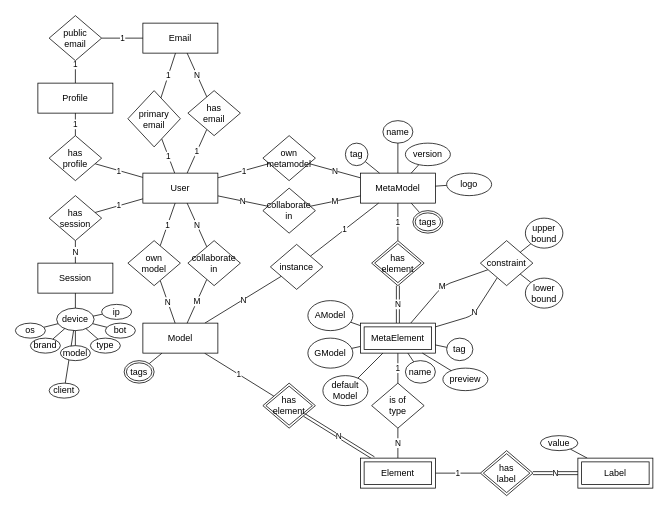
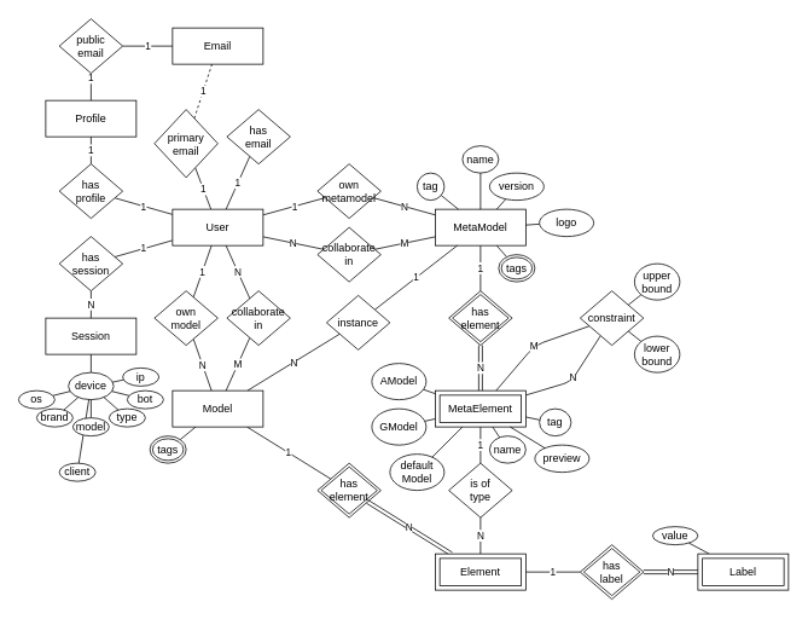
  <mxCell id="0" />
  <mxCell id="1" parent="0" />
  <mxCell id="2" value="1" style="edgeStyle=none;html=1;endArrow=none;endFill=0;" parent="1" source="8" target="16" edge="1"><mxGeometry relative="1" as="geometry"><Array as="points" /></mxGeometry></mxCell>
  <mxCell id="3" value="1" style="edgeStyle=none;html=1;endArrow=none;endFill=0;" parent="1" source="8" target="12" edge="1"><mxGeometry relative="1" as="geometry" /></mxCell>
  <mxCell id="4" value="1" style="edgeStyle=none;html=1;endArrow=none;endFill=0;" parent="1" source="8" target="18" edge="1"><mxGeometry relative="1" as="geometry" /></mxCell>
  <mxCell id="5" value="1" style="edgeStyle=none;html=1;endArrow=none;endFill=0;" parent="1" source="8" target="20" edge="1"><mxGeometry relative="1" as="geometry" /></mxCell>
  <mxCell id="6" value="1" style="edgeStyle=none;html=1;endArrow=none;endFill=0;" parent="1" source="8" target="40" edge="1"><mxGeometry relative="1" as="geometry" /></mxCell>
  <mxCell id="7" value="N" style="edgeStyle=none;html=1;endArrow=none;endFill=0;" parent="1" source="8" target="45" edge="1"><mxGeometry relative="1" as="geometry" /></mxCell>
  <mxCell id="8" value="User" style="whiteSpace=wrap;html=1;align=center;" parent="1" vertex="1"><mxGeometry x="190" y="230" width="100" height="40" as="geometry" /></mxCell>
  <mxCell id="9" value="Email" style="whiteSpace=wrap;html=1;align=center;" parent="1" vertex="1"><mxGeometry x="190" y="30" width="100" height="40" as="geometry" /></mxCell>
  <mxCell id="10" value="Session" style="whiteSpace=wrap;html=1;align=center;" parent="1" vertex="1"><mxGeometry x="50" y="350" width="100" height="40" as="geometry" /></mxCell>
- <mxCell id="11" value="1" style="edgeStyle=none;html=1;endArrow=none;endFill=0;" parent="1" source="12" target="9" edge="1"><mxGeometry relative="1" as="geometry" /></mxCell>
+ <mxCell id="11" value="1" style="edgeStyle=none;html=1;endArrow=none;endFill=0;dashed=1;" parent="1" source="12" target="9" edge="1"><mxGeometry relative="1" as="geometry" /></mxCell>
  <mxCell id="12" value="primary&lt;br&gt;email" style="shape=rhombus;perimeter=rhombusPerimeter;whiteSpace=wrap;html=1;align=center;" parent="1" vertex="1"><mxGeometry x="170" y="120" width="70" height="75" as="geometry" /></mxCell>
  <mxCell id="13" value="1" style="edgeStyle=none;html=1;endArrow=none;endFill=0;" parent="1" source="14" target="22" edge="1"><mxGeometry relative="1" as="geometry"><Array as="points"><mxPoint x="100" y="70" /></Array></mxGeometry></mxCell>
  <mxCell id="14" value="Profile" style="whiteSpace=wrap;html=1;align=center;" parent="1" vertex="1"><mxGeometry x="50" y="110" width="100" height="40" as="geometry" /></mxCell>
  <mxCell id="15" value="1" style="edgeStyle=none;html=1;endArrow=none;endFill=0;" parent="1" source="16" target="14" edge="1"><mxGeometry relative="1" as="geometry" /></mxCell>
  <mxCell id="16" value="has&lt;br&gt;profile" style="shape=rhombus;perimeter=rhombusPerimeter;whiteSpace=wrap;html=1;align=center;" parent="1" vertex="1"><mxGeometry x="65" y="180" width="70" height="60" as="geometry" /></mxCell>
- <mxCell id="17" value="N" style="edgeStyle=none;html=1;endArrow=none;endFill=0;" parent="1" source="18" target="9" edge="1"><mxGeometry relative="1" as="geometry" /></mxCell>
  <mxCell id="18" value="has&lt;br&gt;email" style="shape=rhombus;perimeter=rhombusPerimeter;whiteSpace=wrap;html=1;align=center;" parent="1" vertex="1"><mxGeometry x="250" y="120" width="70" height="60" as="geometry" /></mxCell>
  <mxCell id="19" value="N" style="edgeStyle=none;html=1;endArrow=none;endFill=0;" parent="1" source="20" target="10" edge="1"><mxGeometry relative="1" as="geometry" /></mxCell>
  <mxCell id="20" value="has&lt;br&gt;session" style="shape=rhombus;perimeter=rhombusPerimeter;whiteSpace=wrap;html=1;align=center;" parent="1" vertex="1"><mxGeometry x="65" y="260" width="70" height="60" as="geometry" /></mxCell>
  <mxCell id="21" value="1" style="edgeStyle=none;html=1;endArrow=none;endFill=0;" parent="1" source="22" target="9" edge="1"><mxGeometry relative="1" as="geometry"><Array as="points" /></mxGeometry></mxCell>
  <mxCell id="22" value="public&lt;br&gt;email" style="shape=rhombus;perimeter=rhombusPerimeter;whiteSpace=wrap;html=1;align=center;" parent="1" vertex="1"><mxGeometry x="65" y="20" width="70" height="60" as="geometry" /></mxCell>
  <mxCell id="23" style="edgeStyle=none;html=1;endArrow=none;endFill=0;" parent="1" source="24" target="10" edge="1"><mxGeometry relative="1" as="geometry" /></mxCell>
  <mxCell id="24" value="device" style="ellipse;whiteSpace=wrap;html=1;align=center;" parent="1" vertex="1"><mxGeometry x="75" y="410" width="50" height="30" as="geometry" /></mxCell>
  <mxCell id="25" style="edgeStyle=none;html=1;endArrow=none;endFill=0;" parent="1" source="26" target="24" edge="1"><mxGeometry relative="1" as="geometry" /></mxCell>
  <mxCell id="26" value="client" style="ellipse;whiteSpace=wrap;html=1;align=center;" parent="1" vertex="1"><mxGeometry x="65" y="510" width="40" height="20" as="geometry" /></mxCell>
  <mxCell id="27" style="edgeStyle=none;html=1;endArrow=none;endFill=0;" parent="1" source="28" target="24" edge="1"><mxGeometry relative="1" as="geometry" /></mxCell>
  <mxCell id="28" value="os&lt;span style=&quot;color: rgba(0, 0, 0, 0); font-family: monospace; font-size: 0px; text-align: start;&quot;&gt;%3CmxGraphModel%3E%3Croot%3E%3CmxCell%20id%3D%220%22%2F%3E%3CmxCell%20id%3D%221%22%20parent%3D%220%22%2F%3E%3CmxCell%20id%3D%222%22%20value%3D%22client%22%20style%3D%22ellipse%3BwhiteSpace%3Dwrap%3Bhtml%3D1%3Balign%3Dcenter%3B%22%20vertex%3D%221%22%20parent%3D%221%22%3E%3CmxGeometry%20x%3D%22-5%22%20y%3D%22415%22%20width%3D%2240%22%20height%3D%2220%22%20as%3D%22geometry%22%2F%3E%3C%2FmxCell%3E%3C%2Froot%3E%3C%2FmxGraphModel%3E&lt;/span&gt;" style="ellipse;whiteSpace=wrap;html=1;align=center;" parent="1" vertex="1"><mxGeometry x="20" y="430" width="40" height="20" as="geometry" /></mxCell>
  <mxCell id="29" style="edgeStyle=none;html=1;endArrow=none;endFill=0;" parent="1" source="30" target="24" edge="1"><mxGeometry relative="1" as="geometry" /></mxCell>
  <mxCell id="30" value="brand" style="ellipse;whiteSpace=wrap;html=1;align=center;" parent="1" vertex="1"><mxGeometry x="40" y="450" width="40" height="20" as="geometry" /></mxCell>
  <mxCell id="31" style="edgeStyle=none;html=1;endArrow=none;endFill=0;" parent="1" source="32" target="24" edge="1"><mxGeometry relative="1" as="geometry" /></mxCell>
  <mxCell id="32" value="model" style="ellipse;whiteSpace=wrap;html=1;align=center;" parent="1" vertex="1"><mxGeometry x="80" y="460" width="40" height="20" as="geometry" /></mxCell>
  <mxCell id="33" style="edgeStyle=none;html=1;endArrow=none;endFill=0;" parent="1" source="34" target="24" edge="1"><mxGeometry relative="1" as="geometry" /></mxCell>
  <mxCell id="34" value="type" style="ellipse;whiteSpace=wrap;html=1;align=center;" parent="1" vertex="1"><mxGeometry x="120" y="450" width="40" height="20" as="geometry" /></mxCell>
  <mxCell id="35" style="edgeStyle=none;html=1;endArrow=none;endFill=0;" parent="1" source="36" target="24" edge="1"><mxGeometry relative="1" as="geometry" /></mxCell>
  <mxCell id="36" value="bot" style="ellipse;whiteSpace=wrap;html=1;align=center;" parent="1" vertex="1"><mxGeometry x="140" y="430" width="40" height="20" as="geometry" /></mxCell>
  <mxCell id="37" style="edgeStyle=none;html=1;endArrow=none;endFill=0;" parent="1" source="38" target="24" edge="1"><mxGeometry relative="1" as="geometry" /></mxCell>
  <mxCell id="38" value="ip" style="ellipse;whiteSpace=wrap;html=1;align=center;" parent="1" vertex="1"><mxGeometry x="135" y="405" width="40" height="20" as="geometry" /></mxCell>
  <mxCell id="39" value="N" style="edgeStyle=none;html=1;endArrow=none;endFill=0;" parent="1" source="40" target="43" edge="1"><mxGeometry relative="1" as="geometry" /></mxCell>
  <mxCell id="40" value="own&lt;br&gt;metamodel" style="shape=rhombus;perimeter=rhombusPerimeter;whiteSpace=wrap;html=1;align=center;" parent="1" vertex="1"><mxGeometry x="350" y="180" width="70" height="60" as="geometry" /></mxCell>
  <mxCell id="41" value="1" style="edgeStyle=none;html=1;endArrow=none;endFill=0;" parent="1" source="43" target="79" edge="1"><mxGeometry relative="1" as="geometry"><mxPoint x="530" y="320" as="targetPoint" /></mxGeometry></mxCell>
  <mxCell id="42" style="edgeStyle=none;html=1;endArrow=none;endFill=0;" parent="1" source="43" target="77" edge="1"><mxGeometry relative="1" as="geometry" /></mxCell>
  <mxCell id="43" value="MetaModel" style="whiteSpace=wrap;html=1;align=center;" parent="1" vertex="1"><mxGeometry x="480" y="230" width="100" height="40" as="geometry" /></mxCell>
  <mxCell id="44" value="M" style="edgeStyle=none;html=1;endArrow=none;endFill=0;" parent="1" source="45" target="43" edge="1"><mxGeometry relative="1" as="geometry" /></mxCell>
  <mxCell id="45" value="collaborate&lt;br&gt;in" style="shape=rhombus;perimeter=rhombusPerimeter;whiteSpace=wrap;html=1;align=center;" parent="1" vertex="1"><mxGeometry x="350" y="250" width="70" height="60" as="geometry" /></mxCell>
  <mxCell id="46" value="N" style="edgeStyle=none;html=1;endArrow=none;endFill=0;" parent="1" source="49" target="70" edge="1"><mxGeometry relative="1" as="geometry" /></mxCell>
  <mxCell id="47" value="1" style="edgeStyle=none;html=1;endArrow=none;endFill=0;" parent="1" source="49" target="82" edge="1"><mxGeometry relative="1" as="geometry"><mxPoint x="364.7" y="527.4" as="targetPoint" /></mxGeometry></mxCell>
  <mxCell id="48" style="edgeStyle=none;html=1;endArrow=none;endFill=0;" parent="1" source="49" target="78" edge="1"><mxGeometry relative="1" as="geometry" /></mxCell>
  <mxCell id="49" value="Model" style="whiteSpace=wrap;html=1;align=center;" parent="1" vertex="1"><mxGeometry x="190" y="430" width="100" height="40" as="geometry" /></mxCell>
  <mxCell id="50" value="N" style="edgeStyle=none;html=1;endArrow=none;endFill=0;" parent="1" source="49" target="53" edge="1"><mxGeometry relative="1" as="geometry"><mxPoint x="233" y="430" as="sourcePoint" /></mxGeometry></mxCell>
  <mxCell id="51" value="M" style="edgeStyle=none;html=1;endArrow=none;endFill=0;" parent="1" source="49" target="55" edge="1"><mxGeometry relative="1" as="geometry"><mxPoint x="249" y="430" as="sourcePoint" /></mxGeometry></mxCell>
  <mxCell id="52" value="1" style="edgeStyle=none;html=1;endArrow=none;endFill=0;" parent="1" source="53" target="8" edge="1"><mxGeometry relative="1" as="geometry"><mxPoint x="233" y="270" as="targetPoint" /></mxGeometry></mxCell>
  <mxCell id="53" value="own&lt;br&gt;model" style="shape=rhombus;perimeter=rhombusPerimeter;whiteSpace=wrap;html=1;align=center;" parent="1" vertex="1"><mxGeometry x="170" y="320" width="70" height="60" as="geometry" /></mxCell>
  <mxCell id="54" value="N" style="edgeStyle=none;html=1;endArrow=none;endFill=0;" parent="1" source="55" target="8" edge="1"><mxGeometry relative="1" as="geometry"><mxPoint x="249" y="270" as="targetPoint" /></mxGeometry></mxCell>
  <mxCell id="55" value="collaborate&lt;br&gt;in" style="shape=rhombus;perimeter=rhombusPerimeter;whiteSpace=wrap;html=1;align=center;" parent="1" vertex="1"><mxGeometry x="250" y="320" width="70" height="60" as="geometry" /></mxCell>
  <mxCell id="56" value="M" style="edgeStyle=none;html=1;endArrow=none;endFill=0;" parent="1" source="81" target="59" edge="1"><mxGeometry relative="1" as="geometry"><mxPoint x="559" y="430" as="sourcePoint" /><Array as="points"><mxPoint x="590" y="380" /></Array></mxGeometry></mxCell>
  <mxCell id="57" style="edgeStyle=none;html=1;endArrow=none;endFill=0;" parent="1" source="81" target="64" edge="1"><mxGeometry relative="1" as="geometry"><mxPoint x="480" y="450" as="sourcePoint" /></mxGeometry></mxCell>
  <mxCell id="58" value="N" style="edgeStyle=none;html=1;endArrow=none;endFill=0;" parent="1" source="59" target="81" edge="1"><mxGeometry relative="1" as="geometry"><mxPoint x="791" y="270" as="targetPoint" /><Array as="points"><mxPoint x="630" y="420" /></Array></mxGeometry></mxCell>
  <mxCell id="59" value="constraint" style="shape=rhombus;perimeter=rhombusPerimeter;whiteSpace=wrap;html=1;align=center;" parent="1" vertex="1"><mxGeometry x="640" y="320" width="70" height="60" as="geometry" /></mxCell>
  <mxCell id="60" style="edgeStyle=none;html=1;endArrow=none;endFill=0;" parent="1" source="61" target="59" edge="1"><mxGeometry relative="1" as="geometry" /></mxCell>
  <mxCell id="61" value="lower&lt;br&gt;bound" style="ellipse;whiteSpace=wrap;html=1;align=center;" parent="1" vertex="1"><mxGeometry x="700" y="370" width="50" height="40" as="geometry" /></mxCell>
  <mxCell id="62" style="edgeStyle=none;html=1;endArrow=none;endFill=0;" parent="1" source="63" target="59" edge="1"><mxGeometry relative="1" as="geometry" /></mxCell>
  <mxCell id="63" value="upper&lt;br&gt;bound" style="ellipse;whiteSpace=wrap;html=1;align=center;" parent="1" vertex="1"><mxGeometry x="700" y="290" width="50" height="40" as="geometry" /></mxCell>
  <mxCell id="64" value="GModel" style="ellipse;whiteSpace=wrap;html=1;align=center;" parent="1" vertex="1"><mxGeometry x="410" y="450" width="60" height="40" as="geometry" /></mxCell>
  <mxCell id="65" style="edgeStyle=none;html=1;endArrow=none;endFill=0;" parent="1" source="66" target="43" edge="1"><mxGeometry relative="1" as="geometry" /></mxCell>
  <mxCell id="66" value="tag" style="ellipse;whiteSpace=wrap;html=1;align=center;" parent="1" vertex="1"><mxGeometry x="460" y="190" width="30" height="30" as="geometry" /></mxCell>
  <mxCell id="67" style="edgeStyle=none;html=1;endArrow=none;endFill=0;" parent="1" source="68" target="43" edge="1"><mxGeometry relative="1" as="geometry" /></mxCell>
  <mxCell id="68" value="version" style="ellipse;whiteSpace=wrap;html=1;align=center;" parent="1" vertex="1"><mxGeometry x="540" y="190" width="60" height="30" as="geometry" /></mxCell>
  <mxCell id="69" value="1" style="edgeStyle=none;html=1;endArrow=none;endFill=0;" parent="1" source="70" target="43" edge="1"><mxGeometry relative="1" as="geometry" /></mxCell>
  <mxCell id="70" value="instance" style="shape=rhombus;perimeter=rhombusPerimeter;whiteSpace=wrap;html=1;align=center;" parent="1" vertex="1"><mxGeometry x="360" y="325" width="70" height="60" as="geometry" /></mxCell>
  <mxCell id="71" value="N" style="edgeStyle=none;html=1;endArrow=none;endFill=0;" parent="1" source="84" target="73" edge="1"><mxGeometry relative="1" as="geometry"><mxPoint x="530" y="610" as="sourcePoint" /></mxGeometry></mxCell>
  <mxCell id="72" value="1" style="edgeStyle=none;html=1;endArrow=none;endFill=0;" parent="1" source="73" target="81" edge="1"><mxGeometry relative="1" as="geometry"><mxPoint x="530" y="470" as="targetPoint" /></mxGeometry></mxCell>
  <mxCell id="73" value="is of&lt;br&gt;type" style="shape=rhombus;perimeter=rhombusPerimeter;whiteSpace=wrap;html=1;align=center;" parent="1" vertex="1"><mxGeometry x="495" y="510" width="70" height="60" as="geometry" /></mxCell>
  <mxCell id="74" style="edgeStyle=none;html=1;endArrow=none;endFill=0;" parent="1" source="85" target="76" edge="1"><mxGeometry relative="1" as="geometry"><mxPoint x="782.5" y="610" as="sourcePoint" /></mxGeometry></mxCell>
  <mxCell id="75" value="1" style="edgeStyle=none;html=1;endArrow=none;endFill=0;" parent="1" target="84" edge="1"><mxGeometry relative="1" as="geometry"><mxPoint x="640" y="630" as="sourcePoint" /><mxPoint x="580" y="630" as="targetPoint" /></mxGeometry></mxCell>
  <mxCell id="76" value="value" style="ellipse;whiteSpace=wrap;html=1;align=center;" parent="1" vertex="1"><mxGeometry x="720" y="580" width="50" height="20" as="geometry" /></mxCell>
  <mxCell id="77" value="tags" style="ellipse;shape=doubleEllipse;margin=3;whiteSpace=wrap;html=1;align=center;" parent="1" vertex="1"><mxGeometry x="550" y="280" width="40" height="30" as="geometry" /></mxCell>
  <mxCell id="78" value="tags" style="ellipse;shape=doubleEllipse;margin=3;whiteSpace=wrap;html=1;align=center;" parent="1" vertex="1"><mxGeometry x="165" y="480" width="40" height="30" as="geometry" /></mxCell>
  <mxCell id="79" value="has&lt;br&gt;element" style="shape=rhombus;double=1;perimeter=rhombusPerimeter;whiteSpace=wrap;html=1;align=center;" parent="1" vertex="1"><mxGeometry x="495" y="320" width="70" height="60" as="geometry" /></mxCell>
  <mxCell id="80" value="N" style="shape=link;html=1;rounded=0;endArrow=none;endFill=0;" parent="1" source="79" target="81" edge="1"><mxGeometry relative="1" as="geometry"><mxPoint x="500" y="288.82" as="sourcePoint" /><mxPoint x="530" y="430" as="targetPoint" /></mxGeometry></mxCell>
  <mxCell id="81" value="MetaElement" style="shape=ext;margin=3;double=1;whiteSpace=wrap;html=1;align=center;" parent="1" vertex="1"><mxGeometry x="480" y="430" width="100" height="40" as="geometry" /></mxCell>
  <mxCell id="82" value="has&lt;br&gt;element" style="shape=rhombus;double=1;perimeter=rhombusPerimeter;whiteSpace=wrap;html=1;align=center;" parent="1" vertex="1"><mxGeometry x="350" y="510" width="70" height="60" as="geometry" /></mxCell>
  <mxCell id="83" value="N" style="shape=link;html=1;rounded=0;endArrow=none;endFill=0;" parent="1" source="82" target="84" edge="1"><mxGeometry relative="1" as="geometry"><mxPoint x="335" y="518.82" as="sourcePoint" /><mxPoint x="497.778" y="610" as="targetPoint" /></mxGeometry></mxCell>
  <mxCell id="84" value="Element" style="shape=ext;margin=3;double=1;whiteSpace=wrap;html=1;align=center;" parent="1" vertex="1"><mxGeometry x="480" y="610" width="100" height="40" as="geometry" /></mxCell>
  <mxCell id="85" value="Label" style="shape=ext;margin=3;double=1;whiteSpace=wrap;html=1;align=center;" parent="1" vertex="1"><mxGeometry x="770" y="610" width="100" height="40" as="geometry" /></mxCell>
  <mxCell id="86" value="has&lt;br&gt;label" style="shape=rhombus;double=1;perimeter=rhombusPerimeter;whiteSpace=wrap;html=1;align=center;" parent="1" vertex="1"><mxGeometry x="640" y="600" width="70" height="60" as="geometry" /></mxCell>
  <mxCell id="87" value="N" style="shape=link;html=1;rounded=0;endArrow=none;endFill=0;" parent="1" source="86" target="85" edge="1"><mxGeometry relative="1" as="geometry"><mxPoint x="520" y="660" as="sourcePoint" /><mxPoint x="830" y="660" as="targetPoint" /><Array as="points" /></mxGeometry></mxCell>
  <mxCell id="88" value="tag" style="ellipse;whiteSpace=wrap;html=1;align=center;" parent="1" vertex="1"><mxGeometry x="595" y="450" width="35" height="30" as="geometry" /></mxCell>
  <mxCell id="89" style="edgeStyle=none;html=1;endArrow=none;endFill=0;" parent="1" source="88" target="81" edge="1"><mxGeometry relative="1" as="geometry"><mxPoint x="512.082" y="228.73" as="sourcePoint" /><mxPoint x="522.222" y="240" as="targetPoint" /></mxGeometry></mxCell>
  <mxCell id="90" style="edgeStyle=none;html=1;endArrow=none;endFill=0;" parent="1" source="91" target="43" edge="1"><mxGeometry relative="1" as="geometry"><mxPoint x="558" y="240" as="targetPoint" /></mxGeometry></mxCell>
  <mxCell id="91" value="logo" style="ellipse;whiteSpace=wrap;html=1;align=center;" parent="1" vertex="1"><mxGeometry x="595" y="230" width="60" height="30" as="geometry" /></mxCell>
  <mxCell id="92" value="AModel" style="ellipse;whiteSpace=wrap;html=1;align=center;" parent="1" vertex="1"><mxGeometry x="410" y="400" width="60" height="40" as="geometry" /></mxCell>
  <mxCell id="93" style="edgeStyle=none;html=1;endArrow=none;endFill=0;" parent="1" source="92" target="81" edge="1"><mxGeometry relative="1" as="geometry"><mxPoint x="490" y="460" as="sourcePoint" /><mxPoint x="470" y="460" as="targetPoint" /></mxGeometry></mxCell>
  <mxCell id="94" value="name" style="ellipse;whiteSpace=wrap;html=1;align=center;" parent="1" vertex="1"><mxGeometry x="510" y="160" width="40" height="30" as="geometry" /></mxCell>
  <mxCell id="95" style="edgeStyle=none;html=1;endArrow=none;endFill=0;" parent="1" source="94" target="43" edge="1"><mxGeometry relative="1" as="geometry"><mxPoint x="590" y="257.368" as="targetPoint" /><mxPoint x="605.118" y="256.328" as="sourcePoint" /></mxGeometry></mxCell>
  <mxCell id="96" value="name" style="ellipse;whiteSpace=wrap;html=1;align=center;" parent="1" vertex="1"><mxGeometry x="540" y="480" width="40" height="30" as="geometry" /></mxCell>
  <mxCell id="97" style="edgeStyle=none;html=1;endArrow=none;endFill=0;" parent="1" source="81" target="96" edge="1"><mxGeometry relative="1" as="geometry"><mxPoint x="496.525" y="492.481" as="sourcePoint" /><mxPoint x="513.333" y="480" as="targetPoint" /></mxGeometry></mxCell>
  <mxCell id="98" value="preview" style="ellipse;whiteSpace=wrap;html=1;align=center;" parent="1" vertex="1"><mxGeometry x="590" y="490" width="60" height="30" as="geometry" /></mxCell>
  <mxCell id="99" style="edgeStyle=none;html=1;endArrow=none;endFill=0;" parent="1" source="98" target="81" edge="1"><mxGeometry relative="1" as="geometry"><mxPoint x="606.354" y="470.544" as="sourcePoint" /><mxPoint x="590" y="467.895" as="targetPoint" /></mxGeometry></mxCell>
  <mxCell id="100" value="default&lt;br&gt;Model" style="ellipse;whiteSpace=wrap;html=1;align=center;" parent="1" vertex="1"><mxGeometry x="430" y="500" width="60" height="40" as="geometry" /></mxCell>
  <mxCell id="101" style="edgeStyle=none;html=1;endArrow=none;endFill=0;" parent="1" source="81" target="100" edge="1"><mxGeometry relative="1" as="geometry"><mxPoint x="490" y="469.091" as="sourcePoint" /><mxPoint x="458.943" y="474.738" as="targetPoint" /></mxGeometry></mxCell>
